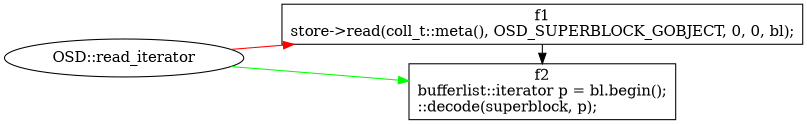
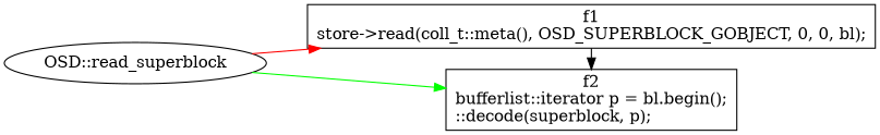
  digraph {
    rankdir=LR
    node [shape=box]
-   n1 [label="OSD::read_iterator" shape=""]
+   n1 [label="OSD::read_superblock" shape=""]
    f1 [label="\N\nstore->read(coll_t::meta(), OSD_SUPERBLOCK_GOBJECT, 0, 0, bl);\l"]
    f2 [label="\N\nbufferlist::iterator p = bl.begin();\l::decode(superblock, p);\l"]
    subgraph sub_1 {
      rank=same
      n1
    }
    subgraph sub_2 {
      rank=same
      f1
      f2
    }
    n1 -> f1 [color=red]
    n1 -> f2 [color=green]
    f1 -> f2
  }
